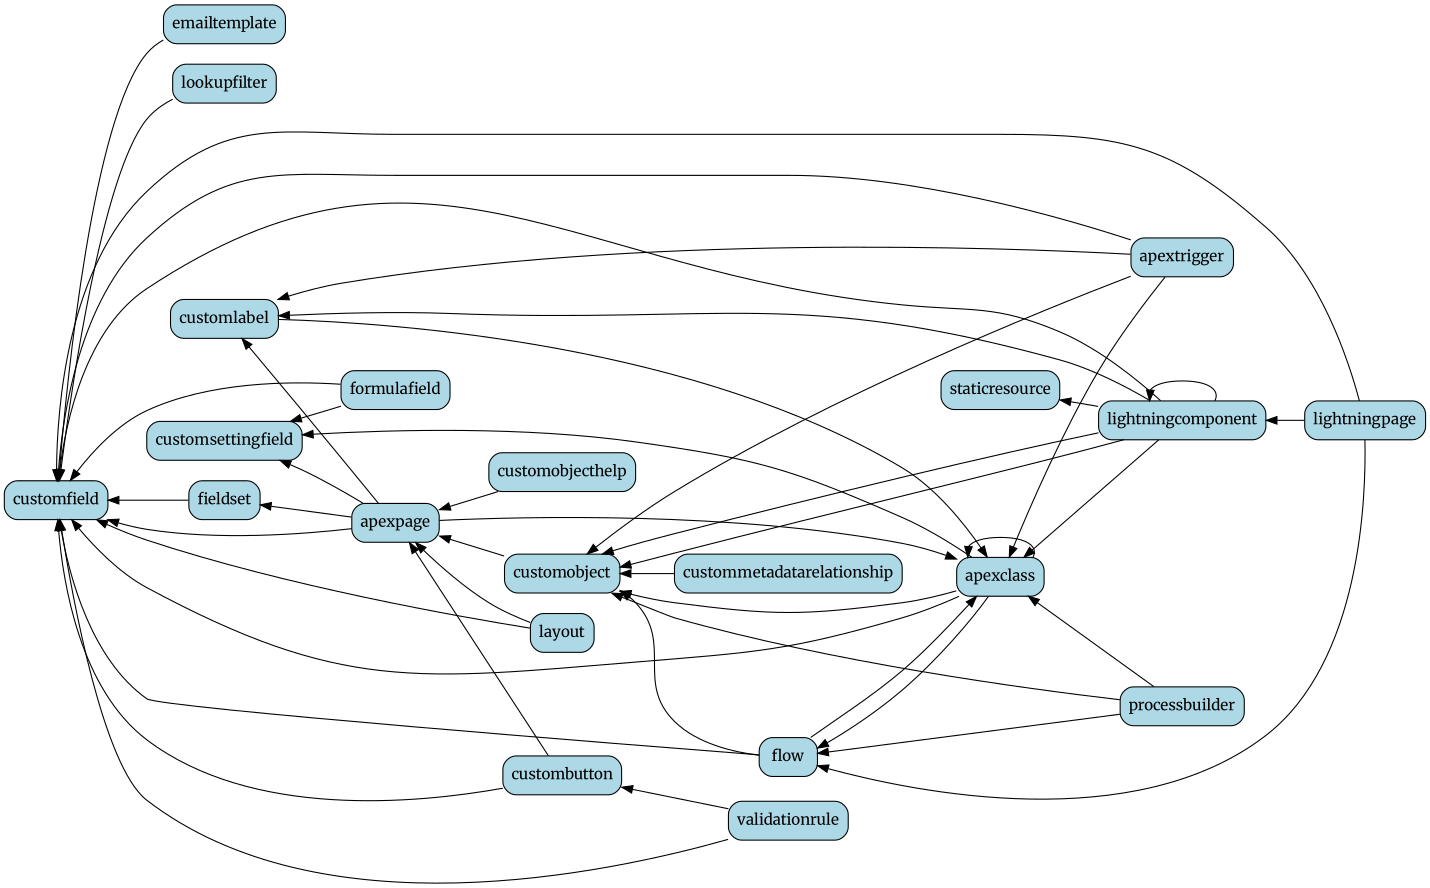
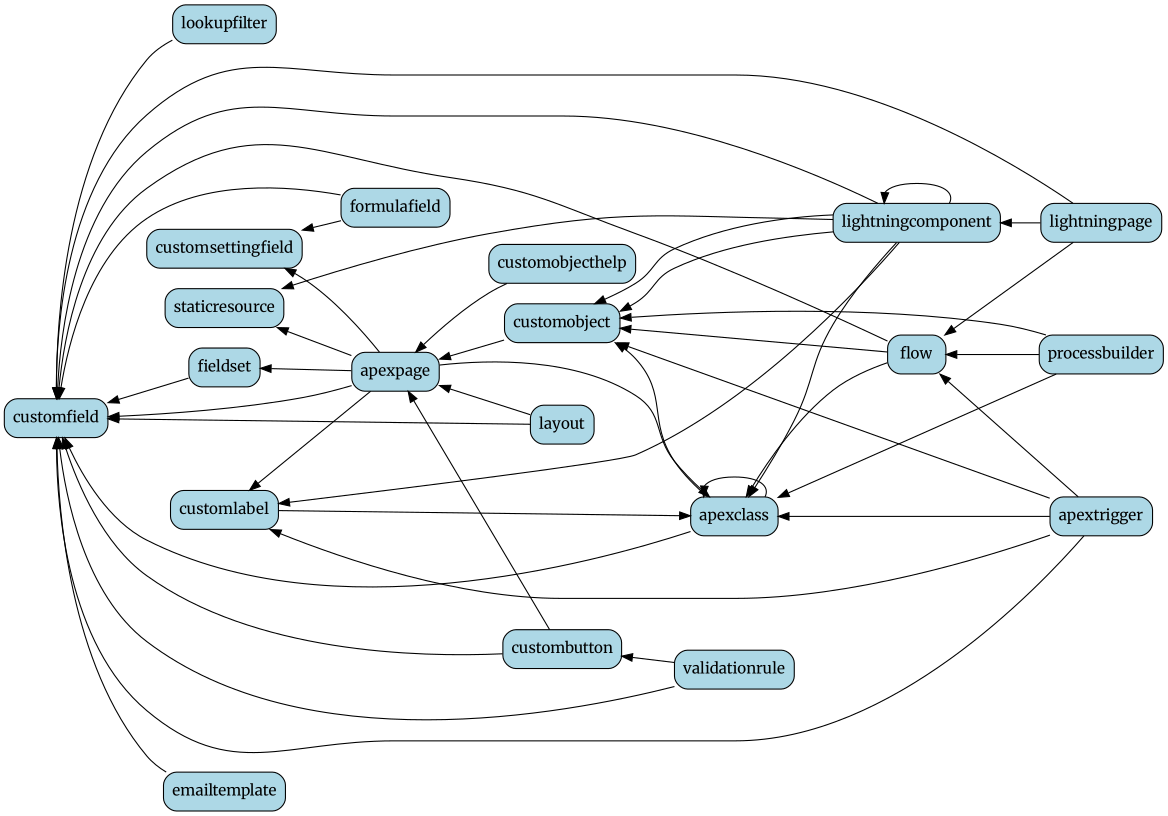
  digraph {
    fontname=Merriweather
    rankdir=RL
    node [bgcolor=black fillcolor=lightblue fontname=Merriweather shape=Mrecord style=filled]
    edge [fontname=Merriweather]
    apexclass
    flow
    customobject
    customsettingfield
    customfield
    customlabel
    apexpage
    apextrigger
    staticresource
    fieldset
    lightningcomponent
    processbuilder
    lightningpage
    layout
    custombutton
    customobjecthelp
    formulafield
    validationrule
    emailtemplate
    lookupfilter
-   custommetadatarelationship
    apexclass -> apexclass
-   apexclass -> flow
+   apextrigger -> flow
    apexclass -> customobject
-   apexclass -> customsettingfield
    apexclass -> customfield
    flow -> apexclass
    flow -> customobject
    flow -> customfield
    customobject -> apexpage
    customlabel -> apexclass
    apexpage -> apexclass
    apexpage -> customsettingfield
    apexpage -> customfield
    apexpage -> customlabel
+   apexpage -> staticresource
    apexpage -> fieldset
    apextrigger -> apexclass
    apextrigger -> customobject
    apextrigger -> customfield
    apextrigger -> customlabel
    fieldset -> customfield
    lightningcomponent -> apexclass
    lightningcomponent -> customobject
    lightningcomponent -> customobject
    lightningcomponent -> customfield
    lightningcomponent -> customlabel
    lightningcomponent -> staticresource
    lightningcomponent -> lightningcomponent
    processbuilder -> apexclass
    processbuilder -> flow
    processbuilder -> customobject
    lightningpage -> flow
    lightningpage -> customfield
    lightningpage -> lightningcomponent
    layout -> customfield
    layout -> apexpage
    custombutton -> customfield
    custombutton -> apexpage
    customobjecthelp -> apexpage
    formulafield -> customsettingfield
    formulafield -> customfield
    validationrule -> customfield
    validationrule -> custombutton
    emailtemplate -> customfield
    lookupfilter -> customfield
-   custommetadatarelationship -> customobject
  }
